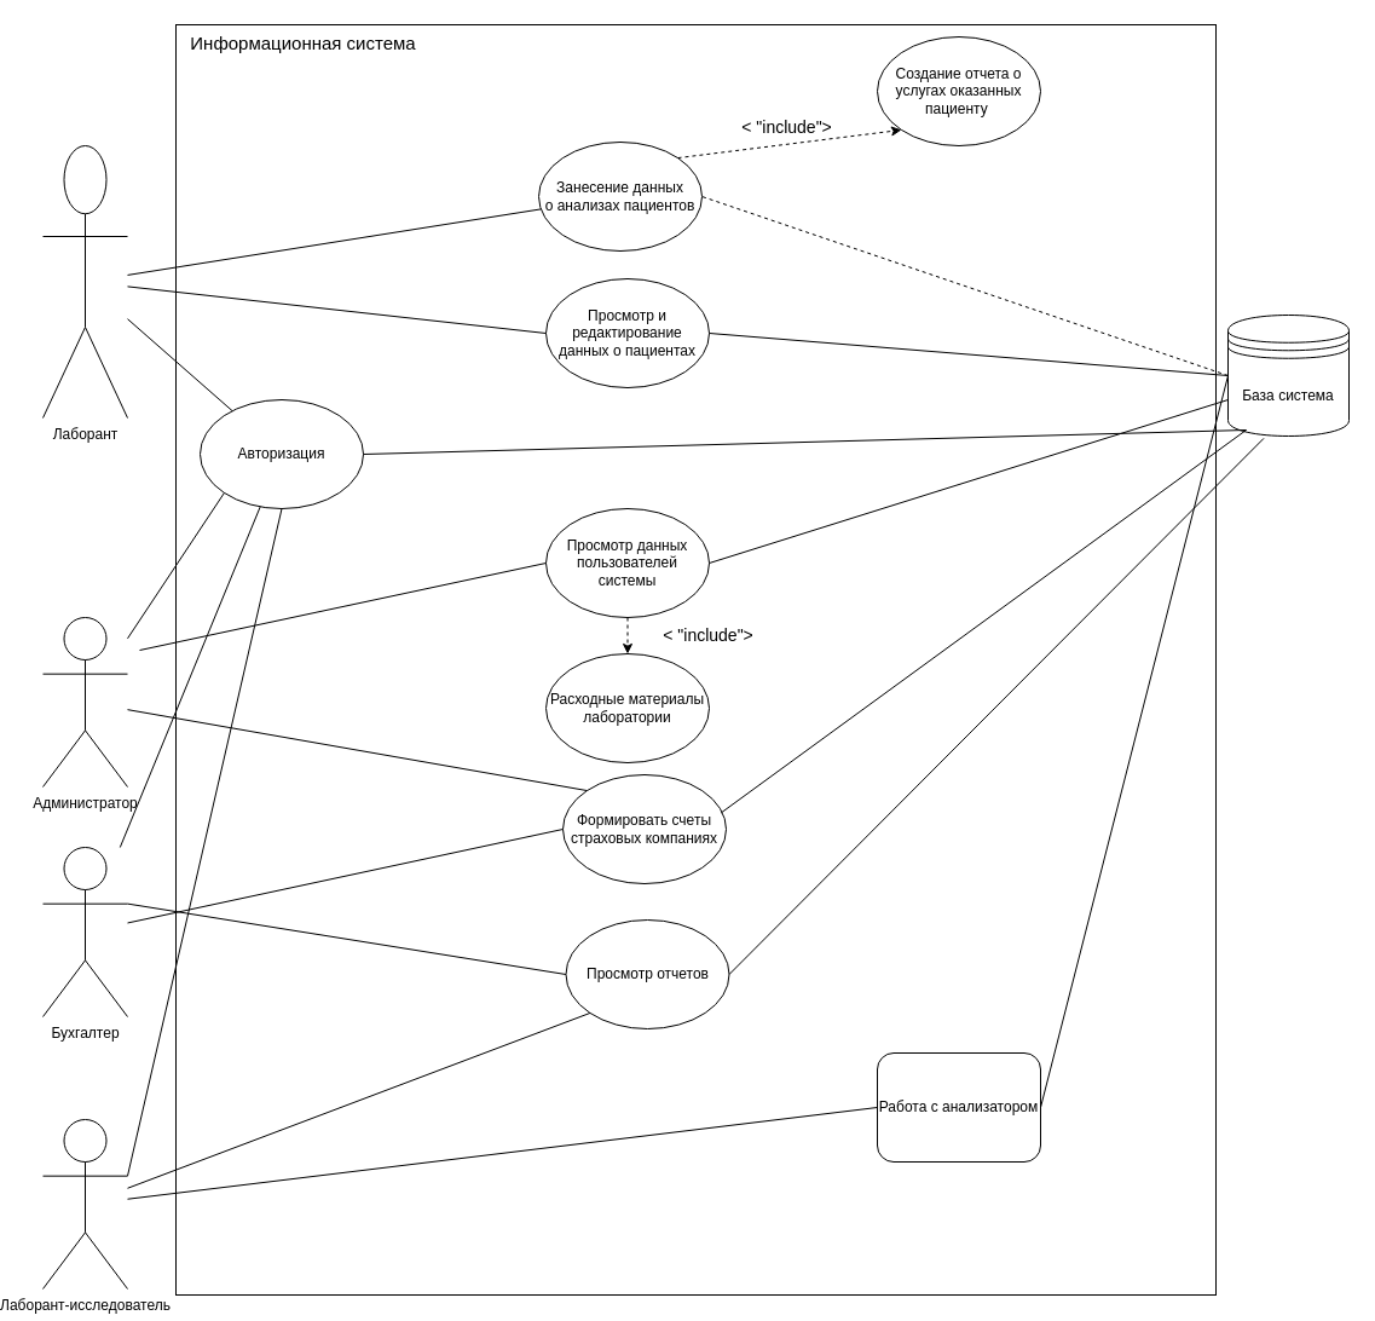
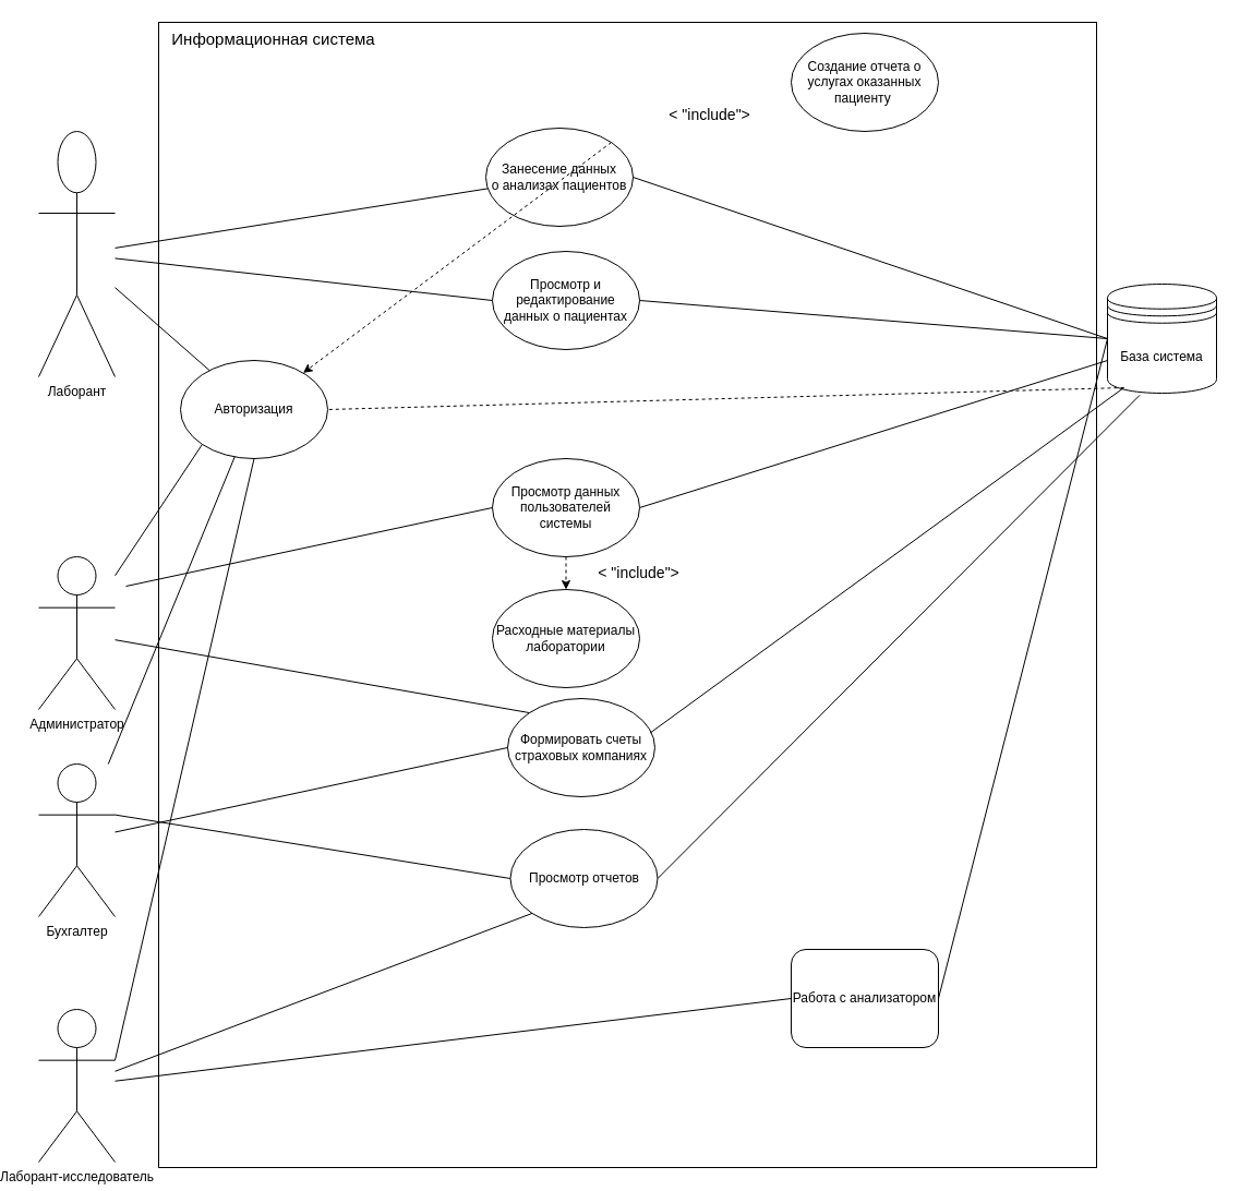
  <mxCell id="0" />
  <mxCell id="1" parent="0" />
  <mxCell id="2" value="" style="rounded=0;whiteSpace=wrap;html=1;" vertex="1" parent="1"><mxGeometry x="130" y="20" width="860" height="1050" as="geometry" /></mxCell>
  <mxCell id="3" value="Администратор" style="shape=umlActor;verticalLabelPosition=bottom;verticalAlign=top;html=1;outlineConnect=0;" vertex="1" parent="1"><mxGeometry x="20" y="510" width="70" height="140" as="geometry" /></mxCell>
  <mxCell id="4" value="Лаборант" style="shape=umlActor;verticalLabelPosition=bottom;verticalAlign=top;html=1;outlineConnect=0;" vertex="1" parent="1"><mxGeometry x="20" y="120" width="70" height="225" as="geometry" /></mxCell>
  <mxCell id="5" value="Авторизация" style="ellipse;whiteSpace=wrap;html=1;" vertex="1" parent="1"><mxGeometry x="150" y="330" width="135" height="90" as="geometry" /></mxCell>
  <mxCell id="6" value="База система" style="shape=datastore;whiteSpace=wrap;html=1;" vertex="1" parent="1"><mxGeometry x="1000" y="260" width="100" height="100" as="geometry" /></mxCell>
  <mxCell id="7" value="Бухгалтер" style="shape=umlActor;verticalLabelPosition=bottom;verticalAlign=top;html=1;outlineConnect=0;" vertex="1" parent="1"><mxGeometry x="20" y="700" width="70" height="140" as="geometry" /></mxCell>
  <mxCell id="8" value="Занесение данных&lt;br&gt;о&amp;nbsp;анализах пациентов" style="ellipse;whiteSpace=wrap;html=1;" vertex="1" parent="1"><mxGeometry x="430" y="117" width="135" height="90" as="geometry" /></mxCell>
  <mxCell id="9" value="Просмотр и редактирование данных о пациентах" style="ellipse;whiteSpace=wrap;html=1;" vertex="1" parent="1"><mxGeometry x="436" y="230" width="135" height="90" as="geometry" /></mxCell>
  <mxCell id="10" value="Создание отчета о&lt;br&gt;услугах оказанных&lt;br&gt;пациенту&amp;nbsp;" style="ellipse;whiteSpace=wrap;html=1;" vertex="1" parent="1"><mxGeometry x="710" y="30" width="135" height="90" as="geometry" /></mxCell>
  <mxCell id="11" value="&lt;span style=&quot;font-size: 15px;&quot;&gt;Информационная система&lt;br&gt;&lt;/span&gt;" style="text;html=1;align=center;verticalAlign=middle;resizable=0;points=[];autosize=1;strokeColor=none;fillColor=none;" vertex="1" parent="1"><mxGeometry x="130" y="20" width="210" height="30" as="geometry" /></mxCell>
  <mxCell id="12" value="" style="endArrow=none;html=1;rounded=0;" edge="1" parent="1" source="4" target="5"><mxGeometry width="50" height="50" relative="1" as="geometry"><mxPoint x="220" y="260" as="sourcePoint" /><mxPoint x="270" y="210" as="targetPoint" /></mxGeometry></mxCell>
  <mxCell id="13" value="" style="endArrow=none;html=1;rounded=0;entryX=0;entryY=1;entryDx=0;entryDy=0;" edge="1" parent="1" source="3" target="5"><mxGeometry width="50" height="50" relative="1" as="geometry"><mxPoint x="210" y="243" as="sourcePoint" /><mxPoint x="529" y="453" as="targetPoint" /></mxGeometry></mxCell>
  <mxCell id="14" value="" style="endArrow=none;html=1;rounded=0;" edge="1" parent="1" source="7" target="5"><mxGeometry width="50" height="50" relative="1" as="geometry"><mxPoint x="220" y="253" as="sourcePoint" /><mxPoint x="539" y="463" as="targetPoint" /></mxGeometry></mxCell>
  <mxCell id="15" value="" style="endArrow=none;html=1;rounded=0;entryX=0;entryY=0.5;entryDx=0;entryDy=0;" edge="1" parent="1" source="4" target="9"><mxGeometry width="50" height="50" relative="1" as="geometry"><mxPoint x="210" y="248" as="sourcePoint" /><mxPoint x="435" y="430" as="targetPoint" /></mxGeometry></mxCell>
  <mxCell id="16" value="" style="endArrow=none;html=1;rounded=0;" edge="1" parent="1" source="4" target="8"><mxGeometry width="50" height="50" relative="1" as="geometry"><mxPoint x="230" y="268" as="sourcePoint" /><mxPoint x="455" y="450" as="targetPoint" /></mxGeometry></mxCell>
- <mxCell id="17" value="" style="endArrow=none;html=1;rounded=0;exitX=0;exitY=0.5;exitDx=0;exitDy=0;entryX=1;entryY=0.5;entryDx=0;entryDy=0;dashed=1;" edge="1" parent="1" source="6" target="8"><mxGeometry width="50" height="50" relative="1" as="geometry"><mxPoint x="210" y="211" as="sourcePoint" /><mxPoint x="518" y="131" as="targetPoint" /></mxGeometry></mxCell>
+ <mxCell id="17" value="" style="endArrow=none;html=1;rounded=0;exitX=0;exitY=0.5;exitDx=0;exitDy=0;entryX=1;entryY=0.5;entryDx=0;entryDy=0;" edge="1" parent="1" source="6" target="8"><mxGeometry width="50" height="50" relative="1" as="geometry"><mxPoint x="210" y="211" as="sourcePoint" /><mxPoint x="518" y="131" as="targetPoint" /></mxGeometry></mxCell>
  <mxCell id="18" value="" style="endArrow=none;html=1;rounded=0;exitX=0;exitY=0.5;exitDx=0;exitDy=0;entryX=1;entryY=0.5;entryDx=0;entryDy=0;" edge="1" parent="1" source="6" target="9"><mxGeometry width="50" height="50" relative="1" as="geometry"><mxPoint x="220" y="221" as="sourcePoint" /><mxPoint x="528" y="141" as="targetPoint" /></mxGeometry></mxCell>
  <mxCell id="19" value="Лаборант-исследователь" style="shape=umlActor;verticalLabelPosition=bottom;verticalAlign=top;html=1;outlineConnect=0;" vertex="1" parent="1"><mxGeometry x="20" y="925" width="70" height="140" as="geometry" /></mxCell>
  <mxCell id="20" value="" style="endArrow=none;html=1;rounded=0;exitX=1;exitY=0.333;exitDx=0;exitDy=0;exitPerimeter=0;entryX=0.5;entryY=1;entryDx=0;entryDy=0;" edge="1" parent="1" source="19" target="5"><mxGeometry width="50" height="50" relative="1" as="geometry"><mxPoint x="210" y="719" as="sourcePoint" /><mxPoint x="250" y="950" as="targetPoint" /></mxGeometry></mxCell>
  <mxCell id="21" value="Работа с анализатором" style="whiteSpace=wrap;html=1;rounded=1;" vertex="1" parent="1"><mxGeometry x="710" y="870" width="135" height="90" as="geometry" /></mxCell>
  <mxCell id="22" value="" style="endArrow=none;html=1;rounded=0;entryX=0;entryY=0.5;entryDx=0;entryDy=0;" edge="1" parent="1" source="19" target="21"><mxGeometry width="50" height="50" relative="1" as="geometry"><mxPoint x="210" y="957" as="sourcePoint" /><mxPoint x="368" y="490" as="targetPoint" /></mxGeometry></mxCell>
  <mxCell id="23" value="Формировать счеты страховых компаниях" style="ellipse;whiteSpace=wrap;html=1;" vertex="1" parent="1"><mxGeometry x="450" y="640" width="135" height="90" as="geometry" /></mxCell>
  <mxCell id="24" value="" style="endArrow=none;html=1;rounded=0;exitX=0;exitY=0.5;exitDx=0;exitDy=0;entryX=1;entryY=0.5;entryDx=0;entryDy=0;" edge="1" parent="1" source="6" target="21"><mxGeometry width="50" height="50" relative="1" as="geometry"><mxPoint x="1010" y="280" as="sourcePoint" /><mxPoint x="648" y="325" as="targetPoint" /></mxGeometry></mxCell>
- <mxCell id="25" value="" style="endArrow=none;html=1;rounded=0;exitX=0.15;exitY=0.95;exitDx=0;exitDy=0;entryX=1;entryY=0.5;entryDx=0;entryDy=0;exitPerimeter=0;" edge="1" parent="1" source="6" target="5"><mxGeometry width="50" height="50" relative="1" as="geometry"><mxPoint x="1010" y="280" as="sourcePoint" /><mxPoint x="648" y="980" as="targetPoint" /></mxGeometry></mxCell>
- <mxCell id="26" value="" style="html=1;labelBackgroundColor=#ffffff;startArrow=none;startFill=0;startSize=6;endArrow=classic;endFill=1;endSize=6;jettySize=auto;orthogonalLoop=1;strokeWidth=1;dashed=1;fontSize=14;rounded=0;exitX=1;exitY=0;exitDx=0;exitDy=0;entryX=0;entryY=1;entryDx=0;entryDy=0;" edge="1" parent="1" source="8" target="10"><mxGeometry width="60" height="60" relative="1" as="geometry"><mxPoint x="960" y="150" as="sourcePoint" /><mxPoint x="1020" y="90" as="targetPoint" /></mxGeometry></mxCell>
+ <mxCell id="25" value="" style="endArrow=none;html=1;rounded=0;exitX=0.15;exitY=0.95;exitDx=0;exitDy=0;entryX=1;entryY=0.5;entryDx=0;entryDy=0;exitPerimeter=0;dashed=1;" edge="1" parent="1" source="6" target="5"><mxGeometry width="50" height="50" relative="1" as="geometry"><mxPoint x="1010" y="280" as="sourcePoint" /><mxPoint x="648" y="980" as="targetPoint" /></mxGeometry></mxCell>
+ <mxCell id="26" value="" style="html=1;labelBackgroundColor=#ffffff;startArrow=none;startFill=0;startSize=6;endArrow=classic;endFill=1;endSize=6;jettySize=auto;orthogonalLoop=1;strokeWidth=1;dashed=1;fontSize=14;rounded=0;exitX=1;exitY=0;exitDx=0;exitDy=0;" edge="1" parent="1" source="8" target="5"><mxGeometry width="60" height="60" relative="1" as="geometry"><mxPoint x="960" y="150" as="sourcePoint" /><mxPoint x="1020" y="90" as="targetPoint" /></mxGeometry></mxCell>
  <mxCell id="27" value="&lt;font style=&quot;font-size: 14px;&quot;&gt;&amp;lt; &quot;include&quot;&amp;gt;&lt;/font&gt;" style="text;html=1;align=center;verticalAlign=middle;resizable=0;points=[];autosize=1;strokeColor=none;fillColor=none;" vertex="1" parent="1"><mxGeometry x="585" y="90" width="100" height="30" as="geometry" /></mxCell>
  <mxCell id="28" value="Просмотр отчетов" style="ellipse;whiteSpace=wrap;html=1;" vertex="1" parent="1"><mxGeometry x="452.5" y="760" width="135" height="90" as="geometry" /></mxCell>
  <mxCell id="29" value="" style="endArrow=none;html=1;rounded=0;entryX=0;entryY=0.5;entryDx=0;entryDy=0;" edge="1" parent="1" source="7" target="23"><mxGeometry width="50" height="50" relative="1" as="geometry"><mxPoint x="210" y="719" as="sourcePoint" /><mxPoint x="343" y="487" as="targetPoint" /></mxGeometry></mxCell>
  <mxCell id="30" value="" style="endArrow=none;html=1;rounded=0;entryX=0;entryY=0.5;entryDx=0;entryDy=0;exitX=1;exitY=0.333;exitDx=0;exitDy=0;exitPerimeter=0;" edge="1" parent="1" source="7" target="28"><mxGeometry width="50" height="50" relative="1" as="geometry"><mxPoint x="210" y="772" as="sourcePoint" /><mxPoint x="500" y="705" as="targetPoint" /></mxGeometry></mxCell>
  <mxCell id="31" value="" style="endArrow=none;html=1;rounded=0;entryX=0;entryY=1;entryDx=0;entryDy=0;" edge="1" parent="1" source="19" target="28"><mxGeometry width="50" height="50" relative="1" as="geometry"><mxPoint x="210" y="772" as="sourcePoint" /><mxPoint x="500" y="705" as="targetPoint" /></mxGeometry></mxCell>
  <mxCell id="32" value="" style="endArrow=none;html=1;rounded=0;exitX=0.295;exitY=1.019;exitDx=0;exitDy=0;entryX=1;entryY=0.5;entryDx=0;entryDy=0;exitPerimeter=0;" edge="1" parent="1" source="6" target="28"><mxGeometry width="50" height="50" relative="1" as="geometry"><mxPoint x="1025" y="325" as="sourcePoint" /><mxPoint x="425" y="425" as="targetPoint" /></mxGeometry></mxCell>
  <mxCell id="33" value="" style="endArrow=none;html=1;rounded=0;exitX=0.15;exitY=0.95;exitDx=0;exitDy=0;entryX=0.969;entryY=0.349;entryDx=0;entryDy=0;exitPerimeter=0;entryPerimeter=0;" edge="1" parent="1" source="6" target="23"><mxGeometry width="50" height="50" relative="1" as="geometry"><mxPoint x="1040" y="332" as="sourcePoint" /><mxPoint x="595" y="825" as="targetPoint" /></mxGeometry></mxCell>
  <mxCell id="34" value="" style="endArrow=none;html=1;rounded=0;entryX=0;entryY=0;entryDx=0;entryDy=0;" edge="1" parent="1" source="3" target="23"><mxGeometry width="50" height="50" relative="1" as="geometry"><mxPoint x="218" y="540" as="sourcePoint" /><mxPoint x="270" y="427" as="targetPoint" /></mxGeometry></mxCell>
  <mxCell id="35" value="Просмотр данных пользователей системы" style="ellipse;whiteSpace=wrap;html=1;" vertex="1" parent="1"><mxGeometry x="436" y="420" width="135" height="90" as="geometry" /></mxCell>
  <mxCell id="36" value="" style="endArrow=none;html=1;rounded=0;entryX=0;entryY=0.5;entryDx=0;entryDy=0;" edge="1" parent="1" target="35"><mxGeometry width="50" height="50" relative="1" as="geometry"><mxPoint x="100" y="537" as="sourcePoint" /><mxPoint x="180" y="417" as="targetPoint" /></mxGeometry></mxCell>
  <mxCell id="37" value="" style="endArrow=none;html=1;rounded=0;exitX=0;exitY=0.7;exitDx=0;exitDy=0;entryX=1;entryY=0.5;entryDx=0;entryDy=0;" edge="1" parent="1" source="6" target="35"><mxGeometry width="50" height="50" relative="1" as="geometry"><mxPoint x="1025" y="325" as="sourcePoint" /><mxPoint x="591" y="681" as="targetPoint" /></mxGeometry></mxCell>
  <mxCell id="38" value="Расходные материалы&lt;br&gt;лаборатории" style="ellipse;whiteSpace=wrap;html=1;" vertex="1" parent="1"><mxGeometry x="436" y="540" width="135" height="90" as="geometry" /></mxCell>
  <mxCell id="39" value="" style="html=1;labelBackgroundColor=#ffffff;startArrow=none;startFill=0;startSize=6;endArrow=classic;endFill=1;endSize=6;jettySize=auto;orthogonalLoop=1;strokeWidth=1;dashed=1;fontSize=14;rounded=0;entryX=0.5;entryY=0;entryDx=0;entryDy=0;" edge="1" parent="1" source="35" target="38"><mxGeometry width="60" height="60" relative="1" as="geometry"><mxPoint x="555" y="140" as="sourcePoint" /><mxPoint x="740" y="117" as="targetPoint" /></mxGeometry></mxCell>
  <mxCell id="40" value="&lt;font style=&quot;font-size: 14px;&quot;&gt;&amp;lt; &quot;include&quot;&amp;gt;&lt;/font&gt;" style="text;html=1;align=center;verticalAlign=middle;resizable=0;points=[];autosize=1;strokeColor=none;fillColor=none;" vertex="1" parent="1"><mxGeometry x="520" y="510" width="100" height="30" as="geometry" /></mxCell>
